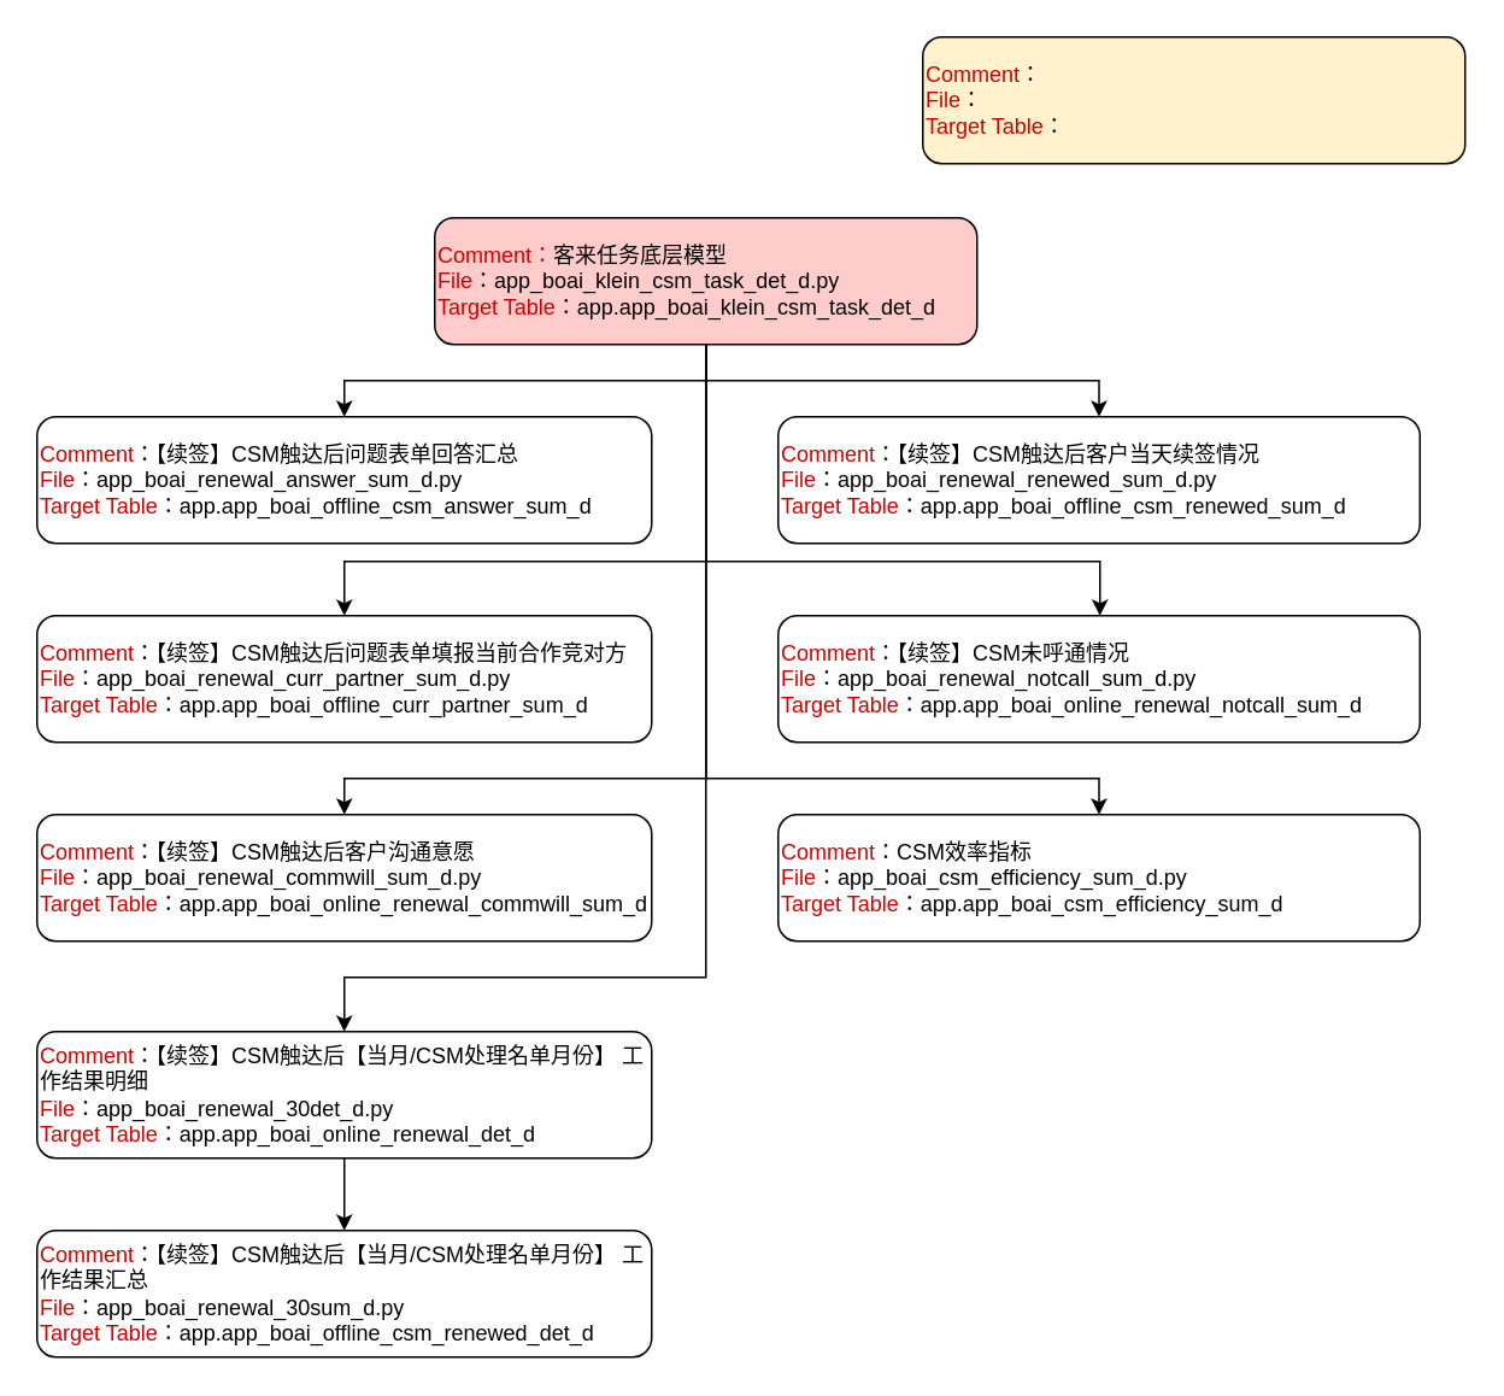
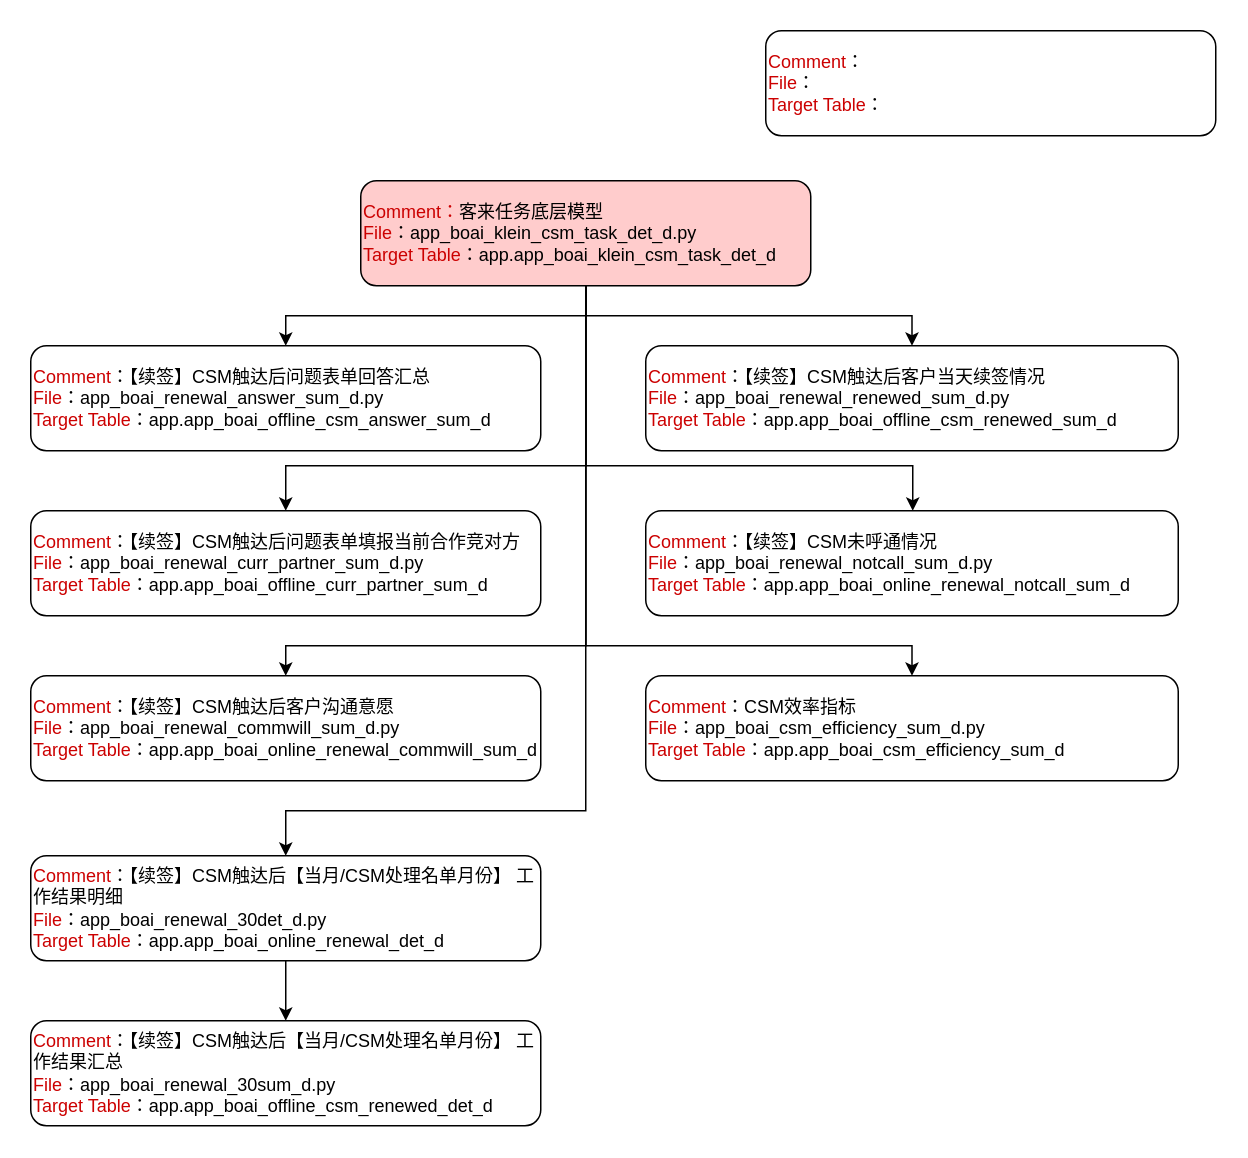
  <mxCell id="0" />
  <mxCell id="1" parent="0" />
  <mxCell id="2" style="edgeStyle=orthogonalEdgeStyle;rounded=0;orthogonalLoop=1;jettySize=auto;html=1;fontColor=#000000;" edge="1" parent="1" source="9" target="11"><mxGeometry relative="1" as="geometry" /></mxCell>
  <mxCell id="3" style="edgeStyle=orthogonalEdgeStyle;rounded=0;orthogonalLoop=1;jettySize=auto;html=1;fontColor=#000000;" edge="1" parent="1" source="9" target="12"><mxGeometry relative="1" as="geometry" /></mxCell>
  <mxCell id="4" style="edgeStyle=orthogonalEdgeStyle;rounded=0;orthogonalLoop=1;jettySize=auto;html=1;exitX=0.5;exitY=1;exitDx=0;exitDy=0;fontColor=#000000;" edge="1" parent="1" source="9" target="13"><mxGeometry relative="1" as="geometry"><Array as="points"><mxPoint x="390" y="310" /><mxPoint x="190" y="310" /></Array></mxGeometry></mxCell>
  <mxCell id="5" style="edgeStyle=orthogonalEdgeStyle;rounded=0;orthogonalLoop=1;jettySize=auto;html=1;fontColor=#000000;" edge="1" parent="1" source="9" target="14"><mxGeometry relative="1" as="geometry"><Array as="points"><mxPoint x="390" y="310" /><mxPoint x="608" y="310" /></Array></mxGeometry></mxCell>
  <mxCell id="6" style="edgeStyle=orthogonalEdgeStyle;rounded=0;orthogonalLoop=1;jettySize=auto;html=1;entryX=0.5;entryY=0;entryDx=0;entryDy=0;fontColor=#000000;" edge="1" parent="1" source="9" target="15"><mxGeometry relative="1" as="geometry"><Array as="points"><mxPoint x="390" y="430" /><mxPoint x="190" y="430" /></Array></mxGeometry></mxCell>
  <mxCell id="7" style="edgeStyle=orthogonalEdgeStyle;rounded=0;orthogonalLoop=1;jettySize=auto;html=1;entryX=0.5;entryY=0;entryDx=0;entryDy=0;fontColor=#000000;" edge="1" parent="1" source="9" target="18"><mxGeometry relative="1" as="geometry"><Array as="points"><mxPoint x="390" y="430" /><mxPoint x="608" y="430" /></Array></mxGeometry></mxCell>
  <mxCell id="8" style="edgeStyle=orthogonalEdgeStyle;rounded=0;orthogonalLoop=1;jettySize=auto;html=1;entryX=0.5;entryY=0;entryDx=0;entryDy=0;fontColor=#000000;" edge="1" parent="1" source="9" target="17"><mxGeometry relative="1" as="geometry"><Array as="points"><mxPoint x="390" y="540" /><mxPoint x="190" y="540" /></Array></mxGeometry></mxCell>
  <mxCell id="9" value="&lt;font color=&quot;#cc0000&quot;&gt;Comment：&lt;/font&gt;客来任务底层模型&lt;span data-sl-origin-json=&quot;JTVCJTdCJTIyYmdDb2xvciUyMiUzQSUyMiUyM0ZGRTVDNyUyMiUyQyUyMnRleHQlMjIlM0ElMjIlRTUlQUUlQTIlRTYlOUQlQTUlRTQlQkIlQkIlRTUlOEElQTElRTUlQkElOTUlRTUlQjElODIlRTYlQTglQTElRTUlOUUlOEIlMjIlN0QlNUQ=&quot;&gt;&lt;/span&gt;&lt;font color=&quot;#cc0000&quot;&gt;&lt;br&gt;File&lt;/font&gt;：app_boai_klein_csm_task_det_d.py&lt;br&gt;&lt;font color=&quot;#cc0000&quot;&gt;Target Table&lt;/font&gt;：app.app_boai_klein_csm_task_det_d" style="rounded=1;whiteSpace=wrap;html=1;align=left;fillColor=#FFCCCC;" vertex="1" parent="1"><mxGeometry x="240" y="120" width="300" height="70" as="geometry" /></mxCell>
- <mxCell id="10" value="&lt;font color=&quot;#cc0000&quot;&gt;Comment&lt;/font&gt;：&lt;font color=&quot;#cc0000&quot;&gt;&lt;br&gt;File&lt;/font&gt;：&lt;br&gt;&lt;font color=&quot;#cc0000&quot;&gt;Target Table&lt;/font&gt;：" style="rounded=1;whiteSpace=wrap;html=1;align=left;fillColor=#fff2cc;" vertex="1" parent="1"><mxGeometry x="510" y="20" width="300" height="70" as="geometry" /></mxCell>
+ <mxCell id="10" value="&lt;font color=&quot;#cc0000&quot;&gt;Comment&lt;/font&gt;：&lt;font color=&quot;#cc0000&quot;&gt;&lt;br&gt;File&lt;/font&gt;：&lt;br&gt;&lt;font color=&quot;#cc0000&quot;&gt;Target Table&lt;/font&gt;：" style="rounded=1;whiteSpace=wrap;html=1;align=left;" vertex="1" parent="1"><mxGeometry x="510" y="20" width="300" height="70" as="geometry" /></mxCell>
  <mxCell id="11" value="&lt;font color=&quot;#cc0000&quot;&gt;Comment&lt;/font&gt;：【续签】CSM触达后问题表单回答汇总&lt;br&gt;&lt;font color=&quot;#cc0000&quot;&gt;File&lt;/font&gt;：app_boai_renewal_answer_sum_d.py&lt;br&gt;&lt;font color=&quot;#cc0000&quot;&gt;Target Table&lt;/font&gt;：app.app_boai_offline_csm_answer_sum_d" style="rounded=1;whiteSpace=wrap;html=1;align=left;" vertex="1" parent="1"><mxGeometry x="20" y="230" width="340" height="70" as="geometry" /></mxCell>
  <mxCell id="12" value="&lt;font color=&quot;#cc0000&quot;&gt;Comment&lt;/font&gt;：【续签】CSM触达后客户当天续签情况&lt;br&gt;&lt;font color=&quot;#cc0000&quot;&gt;File&lt;/font&gt;：app_boai_renewal_renewed_sum_d.py&lt;br&gt;&lt;font color=&quot;#cc0000&quot;&gt;Target Table&lt;/font&gt;：app.app_boai_offline_csm_renewed_sum_d" style="rounded=1;whiteSpace=wrap;html=1;align=left;" vertex="1" parent="1"><mxGeometry x="430" y="230" width="355" height="70" as="geometry" /></mxCell>
  <mxCell id="13" value="&lt;font color=&quot;#cc0000&quot;&gt;Comment&lt;/font&gt;：【续签】CSM触达后问题表单填报当前合作竞对方&lt;br&gt;&lt;font color=&quot;#cc0000&quot;&gt;File&lt;/font&gt;：app_boai_renewal_curr_partner_sum_d.py&lt;br&gt;&lt;font color=&quot;#cc0000&quot;&gt;Target Table&lt;/font&gt;：app.app_boai_offline_curr_partner_sum_d" style="rounded=1;whiteSpace=wrap;html=1;align=left;" vertex="1" parent="1"><mxGeometry x="20" y="340" width="340" height="70" as="geometry" /></mxCell>
  <mxCell id="14" value="&lt;font color=&quot;#cc0000&quot;&gt;Comment&lt;/font&gt;：【续签】CSM未呼通情况&lt;br&gt;&lt;font color=&quot;#cc0000&quot;&gt;File&lt;/font&gt;：app_boai_renewal_notcall_sum_d.py&lt;br&gt;&lt;font color=&quot;#cc0000&quot;&gt;Target Table&lt;/font&gt;：app.app_boai_online_renewal_notcall_sum_d" style="rounded=1;whiteSpace=wrap;html=1;align=left;" vertex="1" parent="1"><mxGeometry x="430" y="340" width="355" height="70" as="geometry" /></mxCell>
  <mxCell id="15" value="&lt;font color=&quot;#cc0000&quot;&gt;Comment&lt;/font&gt;：【续签】CSM触达后客户沟通意愿&lt;br&gt;&lt;font color=&quot;#cc0000&quot;&gt;File&lt;/font&gt;：app_boai_renewal_commwill_sum_d.py&lt;br&gt;&lt;font color=&quot;#cc0000&quot;&gt;Target Table&lt;/font&gt;：app.app_boai_online_renewal_commwill_sum_d" style="rounded=1;whiteSpace=wrap;html=1;align=left;" vertex="1" parent="1"><mxGeometry x="20" y="450" width="340" height="70" as="geometry" /></mxCell>
  <mxCell id="16" style="edgeStyle=orthogonalEdgeStyle;rounded=0;orthogonalLoop=1;jettySize=auto;html=1;entryX=0.5;entryY=0;entryDx=0;entryDy=0;fontColor=#000000;" edge="1" parent="1" source="17" target="19"><mxGeometry relative="1" as="geometry" /></mxCell>
  <mxCell id="17" value="&lt;font color=&quot;#cc0000&quot;&gt;Comment&lt;/font&gt;：【续签】CSM触达后【当月/CSM处理名单月份】 工作结果明细&lt;br&gt;&lt;font color=&quot;#cc0000&quot;&gt;File&lt;/font&gt;：app_boai_renewal_30det_d.py&lt;br&gt;&lt;font color=&quot;#cc0000&quot;&gt;Target Table&lt;/font&gt;：app.app_boai_online_renewal_det_d" style="rounded=1;whiteSpace=wrap;html=1;align=left;" vertex="1" parent="1"><mxGeometry x="20" y="570" width="340" height="70" as="geometry" /></mxCell>
  <mxCell id="18" value="&lt;font color=&quot;#cc0000&quot;&gt;Comment&lt;/font&gt;：CSM效率指标&lt;br&gt;&lt;font color=&quot;#cc0000&quot;&gt;File&lt;/font&gt;：app_boai_csm_efficiency_sum_d.py&lt;br&gt;&lt;font color=&quot;#cc0000&quot;&gt;Target Table&lt;/font&gt;：app.app_boai_csm_efficiency_sum_d" style="rounded=1;whiteSpace=wrap;html=1;align=left;" vertex="1" parent="1"><mxGeometry x="430" y="450" width="355" height="70" as="geometry" /></mxCell>
  <mxCell id="19" value="&lt;font color=&quot;#cc0000&quot;&gt;Comment&lt;/font&gt;：【续签】CSM触达后【当月/CSM处理名单月份】 工作结果汇总&lt;br&gt;&lt;font color=&quot;#cc0000&quot;&gt;File&lt;/font&gt;：app_boai_renewal_30sum_d.py&lt;br&gt;&lt;font color=&quot;#cc0000&quot;&gt;Target Table&lt;/font&gt;：app.app_boai_offline_csm_renewed_det_d" style="rounded=1;whiteSpace=wrap;html=1;align=left;" vertex="1" parent="1"><mxGeometry x="20" y="680" width="340" height="70" as="geometry" /></mxCell>
